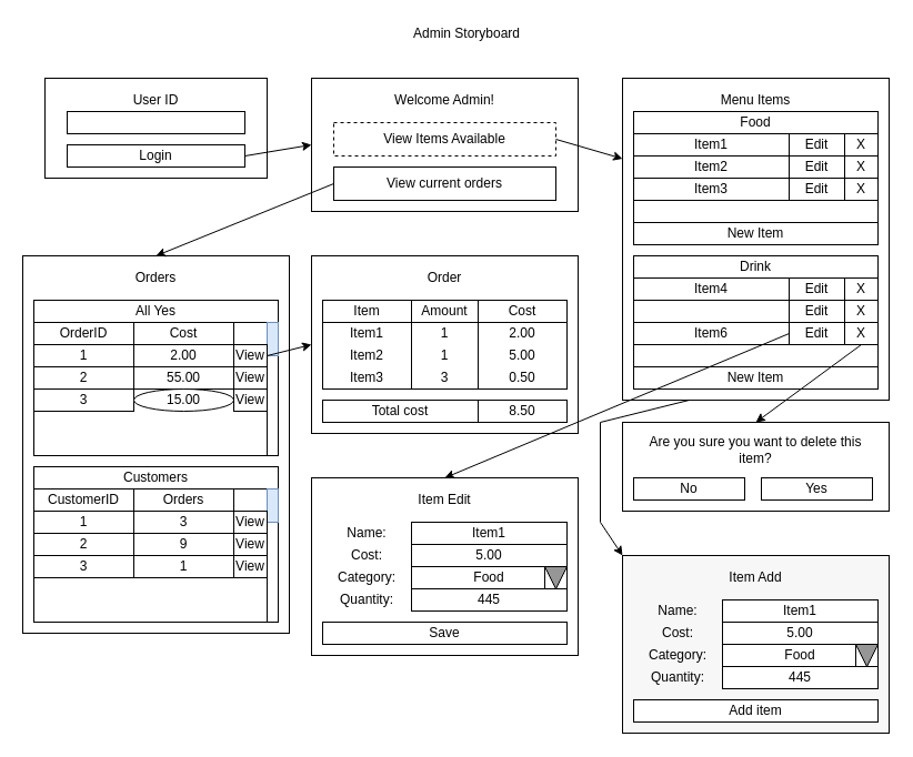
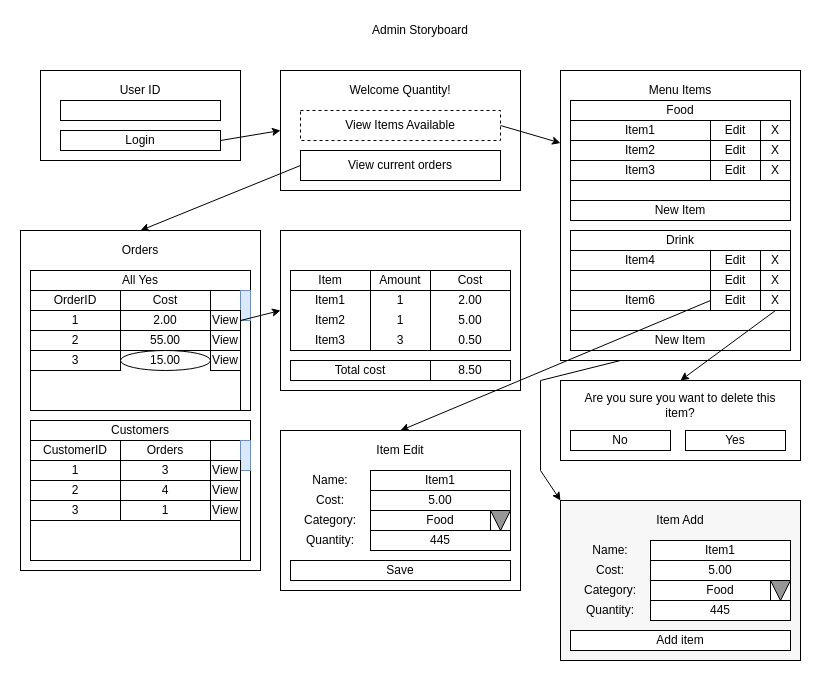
  <mxCell id="0" />
  <mxCell id="1" parent="0" />
  <mxCell id="2" value="" style="rounded=0;whiteSpace=wrap;html=1;fillColor=#F7F7F7;" vertex="1" parent="1"><mxGeometry x="560" y="500" width="240" height="160" as="geometry" /></mxCell>
  <mxCell id="3" value="" style="rounded=0;whiteSpace=wrap;html=1;" vertex="1" parent="1"><mxGeometry x="560" y="70" width="240" height="290" as="geometry" /></mxCell>
  <mxCell id="4" value="" style="rounded=0;whiteSpace=wrap;html=1;" vertex="1" parent="1"><mxGeometry x="570" y="100" width="220" height="120" as="geometry" /></mxCell>
  <mxCell id="5" value="" style="rounded=0;whiteSpace=wrap;html=1;" vertex="1" parent="1"><mxGeometry x="40" y="70" width="200" height="90" as="geometry" /></mxCell>
  <mxCell id="6" value="" style="rounded=0;whiteSpace=wrap;html=1;" vertex="1" parent="1"><mxGeometry x="60" y="100" width="160" height="20" as="geometry" /></mxCell>
  <mxCell id="7" value="&lt;div&gt;User ID&lt;/div&gt;" style="text;html=1;strokeColor=none;fillColor=none;align=center;verticalAlign=middle;whiteSpace=wrap;rounded=0;" vertex="1" parent="1"><mxGeometry x="60" y="80" width="160" height="20" as="geometry" /></mxCell>
  <mxCell id="8" value="&lt;div&gt;Login&lt;/div&gt;" style="rounded=0;whiteSpace=wrap;html=1;" vertex="1" parent="1"><mxGeometry x="60" y="130" width="160" height="20" as="geometry" /></mxCell>
  <mxCell id="9" value="" style="rounded=0;whiteSpace=wrap;html=1;" vertex="1" parent="1"><mxGeometry x="280" y="70" width="240" height="120" as="geometry" /></mxCell>
  <mxCell id="10" value="View Items Available" style="rounded=0;whiteSpace=wrap;html=1;dashed=1;" vertex="1" parent="1"><mxGeometry x="300" y="110" width="200" height="30" as="geometry" /></mxCell>
  <mxCell id="11" value="View current orders" style="rounded=0;whiteSpace=wrap;html=1;" vertex="1" parent="1"><mxGeometry x="300" y="150" width="200" height="30" as="geometry" /></mxCell>
  <mxCell id="12" value="Admin Storyboard" style="text;html=1;strokeColor=none;fillColor=none;align=center;verticalAlign=middle;whiteSpace=wrap;rounded=0;" vertex="1" parent="1"><mxGeometry x="40" y="20" width="760" height="20" as="geometry" /></mxCell>
- <mxCell id="13" value="Welcome Admin!" style="text;html=1;strokeColor=none;fillColor=none;align=center;verticalAlign=middle;whiteSpace=wrap;rounded=0;" vertex="1" parent="1"><mxGeometry x="290" y="80" width="220" height="20" as="geometry" /></mxCell>
+ <mxCell id="13" value="Welcome Quantity!" style="text;html=1;strokeColor=none;fillColor=none;align=center;verticalAlign=middle;whiteSpace=wrap;rounded=0;" vertex="1" parent="1"><mxGeometry x="290" y="80" width="220" height="20" as="geometry" /></mxCell>
  <mxCell id="14" value="" style="rounded=0;whiteSpace=wrap;html=1;" vertex="1" parent="1"><mxGeometry x="280" y="230" width="240" height="160" as="geometry" /></mxCell>
- <mxCell id="15" value="Order" style="text;html=1;strokeColor=none;fillColor=none;align=center;verticalAlign=middle;whiteSpace=wrap;rounded=0;" vertex="1" parent="1"><mxGeometry x="290" y="240" width="220" height="20" as="geometry" /></mxCell>
  <mxCell id="16" value="" style="rounded=0;whiteSpace=wrap;html=1;" vertex="1" parent="1"><mxGeometry x="290" y="270" width="220" height="80" as="geometry" /></mxCell>
  <mxCell id="17" value="Item" style="rounded=0;whiteSpace=wrap;html=1;" vertex="1" parent="1"><mxGeometry x="290" y="270" width="80" height="20" as="geometry" /></mxCell>
  <mxCell id="18" value="&lt;div&gt;Amount&lt;/div&gt;" style="rounded=0;whiteSpace=wrap;html=1;" vertex="1" parent="1"><mxGeometry x="370" y="270" width="60" height="20" as="geometry" /></mxCell>
  <mxCell id="19" value="Cost" style="rounded=0;whiteSpace=wrap;html=1;" vertex="1" parent="1"><mxGeometry x="430" y="270" width="80" height="20" as="geometry" /></mxCell>
  <mxCell id="20" value="" style="rounded=0;whiteSpace=wrap;html=1;" vertex="1" parent="1"><mxGeometry x="370" y="290" width="60" height="60" as="geometry" /></mxCell>
  <mxCell id="21" value="Item1" style="text;html=1;strokeColor=none;fillColor=none;align=center;verticalAlign=middle;whiteSpace=wrap;rounded=0;" vertex="1" parent="1"><mxGeometry x="290" y="290" width="80" height="20" as="geometry" /></mxCell>
  <mxCell id="22" value="Item2" style="text;html=1;strokeColor=none;fillColor=none;align=center;verticalAlign=middle;whiteSpace=wrap;rounded=0;" vertex="1" parent="1"><mxGeometry x="290" y="310" width="80" height="20" as="geometry" /></mxCell>
  <mxCell id="23" value="Item3" style="text;html=1;strokeColor=none;fillColor=none;align=center;verticalAlign=middle;whiteSpace=wrap;rounded=0;" vertex="1" parent="1"><mxGeometry x="290" y="330" width="80" height="20" as="geometry" /></mxCell>
  <mxCell id="24" value="1" style="text;html=1;strokeColor=none;fillColor=none;align=center;verticalAlign=middle;whiteSpace=wrap;rounded=0;" vertex="1" parent="1"><mxGeometry x="370" y="290" width="60" height="20" as="geometry" /></mxCell>
  <mxCell id="25" value="1" style="text;html=1;strokeColor=none;fillColor=none;align=center;verticalAlign=middle;whiteSpace=wrap;rounded=0;" vertex="1" parent="1"><mxGeometry x="370" y="310" width="60" height="20" as="geometry" /></mxCell>
  <mxCell id="26" value="3" style="text;html=1;strokeColor=none;fillColor=none;align=center;verticalAlign=middle;whiteSpace=wrap;rounded=0;" vertex="1" parent="1"><mxGeometry x="370" y="330" width="60" height="20" as="geometry" /></mxCell>
  <mxCell id="27" value="2.00" style="text;html=1;strokeColor=none;fillColor=none;align=center;verticalAlign=middle;whiteSpace=wrap;rounded=0;" vertex="1" parent="1"><mxGeometry x="430" y="290" width="80" height="20" as="geometry" /></mxCell>
  <mxCell id="28" value="5.00" style="text;html=1;strokeColor=none;fillColor=none;align=center;verticalAlign=middle;whiteSpace=wrap;rounded=0;" vertex="1" parent="1"><mxGeometry x="430" y="310" width="80" height="20" as="geometry" /></mxCell>
  <mxCell id="29" value="0.50" style="text;html=1;strokeColor=none;fillColor=none;align=center;verticalAlign=middle;whiteSpace=wrap;rounded=0;" vertex="1" parent="1"><mxGeometry x="430" y="330" width="80" height="20" as="geometry" /></mxCell>
  <mxCell id="30" value="Total cost" style="rounded=0;whiteSpace=wrap;html=1;" vertex="1" parent="1"><mxGeometry x="290" y="360" width="140" height="20" as="geometry" /></mxCell>
  <mxCell id="31" value="&lt;div&gt;8.50&lt;/div&gt;" style="rounded=0;whiteSpace=wrap;html=1;" vertex="1" parent="1"><mxGeometry x="430" y="360" width="80" height="20" as="geometry" /></mxCell>
  <mxCell id="32" value="" style="endArrow=classic;html=1;exitX=1;exitY=0.5;exitDx=0;exitDy=0;entryX=0;entryY=0.5;entryDx=0;entryDy=0;" edge="1" parent="1" source="8" target="9"><mxGeometry width="50" height="50" relative="1" as="geometry"><mxPoint x="390" y="650" as="sourcePoint" /><mxPoint x="440" y="600" as="targetPoint" /></mxGeometry></mxCell>
  <mxCell id="33" value="" style="rounded=0;whiteSpace=wrap;html=1;" vertex="1" parent="1"><mxGeometry x="20" y="230" width="240" height="340" as="geometry" /></mxCell>
  <mxCell id="34" value="" style="rounded=0;whiteSpace=wrap;html=1;" vertex="1" parent="1"><mxGeometry x="30" y="270" width="220" height="140" as="geometry" /></mxCell>
  <mxCell id="35" value="Orders" style="text;html=1;strokeColor=none;fillColor=none;align=center;verticalAlign=middle;whiteSpace=wrap;rounded=0;" vertex="1" parent="1"><mxGeometry x="30" y="240" width="220" height="20" as="geometry" /></mxCell>
  <mxCell id="36" value="All Yes" style="rounded=0;whiteSpace=wrap;html=1;" vertex="1" parent="1"><mxGeometry x="30" y="270" width="220" height="20" as="geometry" /></mxCell>
  <mxCell id="37" value="" style="rounded=0;whiteSpace=wrap;html=1;" vertex="1" parent="1"><mxGeometry x="240" y="290" width="10" height="120" as="geometry" /></mxCell>
  <mxCell id="38" value="" style="rounded=0;whiteSpace=wrap;html=1;fillColor=#dae8fc;strokeColor=#6c8ebf;" vertex="1" parent="1"><mxGeometry x="240" y="290" width="10" height="30" as="geometry" /></mxCell>
  <mxCell id="39" value="Cost" style="rounded=0;whiteSpace=wrap;html=1;" vertex="1" parent="1"><mxGeometry x="120" y="290" width="90" height="20" as="geometry" /></mxCell>
  <mxCell id="40" value="OrderID" style="rounded=0;whiteSpace=wrap;html=1;" vertex="1" parent="1"><mxGeometry x="30" y="290" width="90" height="20" as="geometry" /></mxCell>
  <mxCell id="41" value="1" style="rounded=0;whiteSpace=wrap;html=1;" vertex="1" parent="1"><mxGeometry x="30" y="310" width="90" height="20" as="geometry" /></mxCell>
  <mxCell id="42" value="2" style="rounded=0;whiteSpace=wrap;html=1;" vertex="1" parent="1"><mxGeometry x="30" y="330" width="90" height="20" as="geometry" /></mxCell>
  <mxCell id="43" value="3" style="rounded=0;whiteSpace=wrap;html=1;" vertex="1" parent="1"><mxGeometry x="30" y="350" width="90" height="20" as="geometry" /></mxCell>
  <mxCell id="44" value="2.00" style="rounded=0;whiteSpace=wrap;html=1;" vertex="1" parent="1"><mxGeometry x="120" y="310" width="90" height="20" as="geometry" /></mxCell>
  <mxCell id="45" value="55.00" style="rounded=0;whiteSpace=wrap;html=1;" vertex="1" parent="1"><mxGeometry x="120" y="330" width="90" height="20" as="geometry" /></mxCell>
  <mxCell id="46" value="15.00" style="ellipse;whiteSpace=wrap;html=1;" vertex="1" parent="1"><mxGeometry x="120" y="350" width="90" height="20" as="geometry" /></mxCell>
  <mxCell id="47" value="View" style="rounded=0;whiteSpace=wrap;html=1;" vertex="1" parent="1"><mxGeometry x="210" y="310" width="30" height="20" as="geometry" /></mxCell>
  <mxCell id="48" value="View" style="rounded=0;whiteSpace=wrap;html=1;" vertex="1" parent="1"><mxGeometry x="210" y="330" width="30" height="20" as="geometry" /></mxCell>
  <mxCell id="49" value="View" style="rounded=0;whiteSpace=wrap;html=1;" vertex="1" parent="1"><mxGeometry x="210" y="350" width="30" height="20" as="geometry" /></mxCell>
  <mxCell id="50" value="" style="rounded=0;whiteSpace=wrap;html=1;" vertex="1" parent="1"><mxGeometry x="30" y="420" width="220" height="140" as="geometry" /></mxCell>
  <mxCell id="51" value="Customers" style="rounded=0;whiteSpace=wrap;html=1;" vertex="1" parent="1"><mxGeometry x="30" y="420" width="220" height="20" as="geometry" /></mxCell>
  <mxCell id="52" value="" style="rounded=0;whiteSpace=wrap;html=1;" vertex="1" parent="1"><mxGeometry x="240" y="440" width="10" height="120" as="geometry" /></mxCell>
  <mxCell id="53" value="" style="rounded=0;whiteSpace=wrap;html=1;fillColor=#dae8fc;strokeColor=#6c8ebf;" vertex="1" parent="1"><mxGeometry x="240" y="440" width="10" height="30" as="geometry" /></mxCell>
  <mxCell id="54" value="Orders" style="rounded=0;whiteSpace=wrap;html=1;" vertex="1" parent="1"><mxGeometry x="120" y="440" width="90" height="20" as="geometry" /></mxCell>
  <mxCell id="55" value="CustomerID" style="rounded=0;whiteSpace=wrap;html=1;" vertex="1" parent="1"><mxGeometry x="30" y="440" width="90" height="20" as="geometry" /></mxCell>
  <mxCell id="56" value="1" style="rounded=0;whiteSpace=wrap;html=1;" vertex="1" parent="1"><mxGeometry x="30" y="460" width="90" height="20" as="geometry" /></mxCell>
  <mxCell id="57" value="2" style="rounded=0;whiteSpace=wrap;html=1;" vertex="1" parent="1"><mxGeometry x="30" y="480" width="90" height="20" as="geometry" /></mxCell>
  <mxCell id="58" value="3" style="rounded=0;whiteSpace=wrap;html=1;" vertex="1" parent="1"><mxGeometry x="30" y="500" width="90" height="20" as="geometry" /></mxCell>
  <mxCell id="59" value="3" style="rounded=0;whiteSpace=wrap;html=1;" vertex="1" parent="1"><mxGeometry x="120" y="460" width="90" height="20" as="geometry" /></mxCell>
- <mxCell id="60" value="9" style="rounded=0;whiteSpace=wrap;html=1;" vertex="1" parent="1"><mxGeometry x="120" y="480" width="90" height="20" as="geometry" /></mxCell>
+ <mxCell id="60" value="4" style="rounded=0;whiteSpace=wrap;html=1;" vertex="1" parent="1"><mxGeometry x="120" y="480" width="90" height="20" as="geometry" /></mxCell>
  <mxCell id="61" value="1" style="rounded=0;whiteSpace=wrap;html=1;" vertex="1" parent="1"><mxGeometry x="120" y="500" width="90" height="20" as="geometry" /></mxCell>
  <mxCell id="62" value="View" style="rounded=0;whiteSpace=wrap;html=1;" vertex="1" parent="1"><mxGeometry x="210" y="460" width="30" height="20" as="geometry" /></mxCell>
  <mxCell id="63" value="View" style="rounded=0;whiteSpace=wrap;html=1;" vertex="1" parent="1"><mxGeometry x="210" y="480" width="30" height="20" as="geometry" /></mxCell>
  <mxCell id="64" value="View" style="rounded=0;whiteSpace=wrap;html=1;" vertex="1" parent="1"><mxGeometry x="210" y="500" width="30" height="20" as="geometry" /></mxCell>
  <mxCell id="65" value="" style="endArrow=classic;html=1;entryX=0;entryY=0.5;entryDx=0;entryDy=0;exitX=1;exitY=0.5;exitDx=0;exitDy=0;" edge="1" parent="1" source="47" target="14"><mxGeometry width="50" height="50" relative="1" as="geometry"><mxPoint x="240" y="320" as="sourcePoint" /><mxPoint x="460" y="670" as="targetPoint" /></mxGeometry></mxCell>
  <mxCell id="66" value="" style="endArrow=classic;html=1;exitX=0;exitY=0.5;exitDx=0;exitDy=0;entryX=0.5;entryY=0;entryDx=0;entryDy=0;" edge="1" parent="1" source="11" target="33"><mxGeometry width="50" height="50" relative="1" as="geometry"><mxPoint x="700" y="380" as="sourcePoint" /><mxPoint x="750" y="330" as="targetPoint" /></mxGeometry></mxCell>
  <mxCell id="67" value="Menu Items" style="text;html=1;strokeColor=none;fillColor=none;align=center;verticalAlign=middle;whiteSpace=wrap;rounded=0;" vertex="1" parent="1"><mxGeometry x="570" y="80" width="220" height="20" as="geometry" /></mxCell>
  <mxCell id="68" value="" style="rounded=0;whiteSpace=wrap;html=1;" vertex="1" parent="1"><mxGeometry x="570" y="100" width="220" height="20" as="geometry" /></mxCell>
  <mxCell id="69" value="&lt;div&gt;Food&lt;/div&gt;" style="text;html=1;strokeColor=none;fillColor=none;align=center;verticalAlign=middle;whiteSpace=wrap;rounded=0;" vertex="1" parent="1"><mxGeometry x="570" y="100" width="220" height="20" as="geometry" /></mxCell>
  <mxCell id="70" value="Item1" style="rounded=0;whiteSpace=wrap;html=1;" vertex="1" parent="1"><mxGeometry x="570" y="120" width="140" height="20" as="geometry" /></mxCell>
  <mxCell id="71" value="Item3" style="rounded=0;whiteSpace=wrap;html=1;" vertex="1" parent="1"><mxGeometry x="570" y="160" width="140" height="20" as="geometry" /></mxCell>
  <mxCell id="72" value="Item2" style="rounded=0;whiteSpace=wrap;html=1;" vertex="1" parent="1"><mxGeometry x="570" y="140" width="140" height="20" as="geometry" /></mxCell>
  <mxCell id="73" value="Edit" style="rounded=0;whiteSpace=wrap;html=1;" vertex="1" parent="1"><mxGeometry x="710" y="120" width="50" height="20" as="geometry" /></mxCell>
  <mxCell id="74" value="X" style="rounded=0;whiteSpace=wrap;html=1;" vertex="1" parent="1"><mxGeometry x="760" y="120" width="30" height="20" as="geometry" /></mxCell>
  <mxCell id="75" value="Edit" style="rounded=0;whiteSpace=wrap;html=1;" vertex="1" parent="1"><mxGeometry x="710" y="140" width="50" height="20" as="geometry" /></mxCell>
  <mxCell id="76" value="X" style="rounded=0;whiteSpace=wrap;html=1;" vertex="1" parent="1"><mxGeometry x="760" y="140" width="30" height="20" as="geometry" /></mxCell>
  <mxCell id="77" value="Edit" style="rounded=0;whiteSpace=wrap;html=1;" vertex="1" parent="1"><mxGeometry x="710" y="160" width="50" height="20" as="geometry" /></mxCell>
  <mxCell id="78" value="X" style="rounded=0;whiteSpace=wrap;html=1;" vertex="1" parent="1"><mxGeometry x="760" y="160" width="30" height="20" as="geometry" /></mxCell>
  <mxCell id="79" value="" style="rounded=0;whiteSpace=wrap;html=1;" vertex="1" parent="1"><mxGeometry x="570" y="230" width="220" height="120" as="geometry" /></mxCell>
  <mxCell id="80" value="" style="rounded=0;whiteSpace=wrap;html=1;" vertex="1" parent="1"><mxGeometry x="570" y="230" width="220" height="20" as="geometry" /></mxCell>
  <mxCell id="81" value="Drink" style="text;html=1;strokeColor=none;fillColor=none;align=center;verticalAlign=middle;whiteSpace=wrap;rounded=0;" vertex="1" parent="1"><mxGeometry x="570" y="230" width="220" height="20" as="geometry" /></mxCell>
  <mxCell id="82" value="Item4" style="rounded=0;whiteSpace=wrap;html=1;" vertex="1" parent="1"><mxGeometry x="570" y="250" width="140" height="20" as="geometry" /></mxCell>
  <mxCell id="83" value="Item6" style="rounded=0;whiteSpace=wrap;html=1;" vertex="1" parent="1"><mxGeometry x="570" y="290" width="140" height="20" as="geometry" /></mxCell>
  <mxCell id="84" value="Edit" style="rounded=0;whiteSpace=wrap;html=1;" vertex="1" parent="1"><mxGeometry x="710" y="250" width="50" height="20" as="geometry" /></mxCell>
  <mxCell id="85" value="X" style="rounded=0;whiteSpace=wrap;html=1;" vertex="1" parent="1"><mxGeometry x="760" y="250" width="30" height="20" as="geometry" /></mxCell>
  <mxCell id="86" value="Edit" style="rounded=0;whiteSpace=wrap;html=1;" vertex="1" parent="1"><mxGeometry x="710" y="270" width="50" height="20" as="geometry" /></mxCell>
  <mxCell id="87" value="X" style="rounded=0;whiteSpace=wrap;html=1;" vertex="1" parent="1"><mxGeometry x="760" y="270" width="30" height="20" as="geometry" /></mxCell>
  <mxCell id="88" value="Edit" style="rounded=0;whiteSpace=wrap;html=1;" vertex="1" parent="1"><mxGeometry x="710" y="290" width="50" height="20" as="geometry" /></mxCell>
  <mxCell id="89" value="X" style="rounded=0;whiteSpace=wrap;html=1;" vertex="1" parent="1"><mxGeometry x="760" y="290" width="30" height="20" as="geometry" /></mxCell>
  <mxCell id="90" value="" style="endArrow=classic;html=1;exitX=1;exitY=0.5;exitDx=0;exitDy=0;entryX=0;entryY=0.25;entryDx=0;entryDy=0;" edge="1" parent="1" source="10" target="3"><mxGeometry width="50" height="50" relative="1" as="geometry"><mxPoint x="740" y="530" as="sourcePoint" /><mxPoint x="790" y="480" as="targetPoint" /></mxGeometry></mxCell>
  <mxCell id="91" value="" style="rounded=0;whiteSpace=wrap;html=1;" vertex="1" parent="1"><mxGeometry x="560" y="380" width="240" height="80" as="geometry" /></mxCell>
  <mxCell id="92" value="&lt;div&gt;Are you sure you want to delete this&lt;/div&gt;&lt;div&gt;item?&lt;/div&gt;" style="text;html=1;strokeColor=none;fillColor=none;align=center;verticalAlign=middle;whiteSpace=wrap;rounded=0;" vertex="1" parent="1"><mxGeometry x="570" y="390" width="220" height="30" as="geometry" /></mxCell>
  <mxCell id="93" value="Yes" style="rounded=0;whiteSpace=wrap;html=1;" vertex="1" parent="1"><mxGeometry x="685" y="430" width="100" height="20" as="geometry" /></mxCell>
  <mxCell id="94" value="No" style="rounded=0;whiteSpace=wrap;html=1;" vertex="1" parent="1"><mxGeometry x="570" y="430" width="100" height="20" as="geometry" /></mxCell>
  <mxCell id="95" value="" style="rounded=0;whiteSpace=wrap;html=1;" vertex="1" parent="1"><mxGeometry x="280" y="430" width="240" height="160" as="geometry" /></mxCell>
  <mxCell id="96" value="New Item" style="rounded=0;whiteSpace=wrap;html=1;" vertex="1" parent="1"><mxGeometry x="570" y="200" width="220" height="20" as="geometry" /></mxCell>
  <mxCell id="97" value="&lt;div&gt;New Item&lt;/div&gt;" style="rounded=0;whiteSpace=wrap;html=1;" vertex="1" parent="1"><mxGeometry x="570" y="330" width="220" height="20" as="geometry" /></mxCell>
  <mxCell id="98" value="" style="endArrow=classic;html=1;exitX=0.5;exitY=1;exitDx=0;exitDy=0;entryX=0.5;entryY=0;entryDx=0;entryDy=0;" edge="1" parent="1" source="89" target="91"><mxGeometry width="50" height="50" relative="1" as="geometry"><mxPoint x="700" y="580" as="sourcePoint" /><mxPoint x="750" y="530" as="targetPoint" /></mxGeometry></mxCell>
  <mxCell id="99" value="&lt;div&gt;Item Add&lt;br&gt;&lt;/div&gt;" style="text;html=1;strokeColor=none;fillColor=none;align=center;verticalAlign=middle;whiteSpace=wrap;rounded=0;" vertex="1" parent="1"><mxGeometry x="570" y="510" width="220" height="20" as="geometry" /></mxCell>
  <mxCell id="100" value="Save" style="rounded=0;whiteSpace=wrap;html=1;" vertex="1" parent="1"><mxGeometry x="290" y="560" width="220" height="20" as="geometry" /></mxCell>
  <mxCell id="101" value="Item1" style="rounded=0;whiteSpace=wrap;html=1;" vertex="1" parent="1"><mxGeometry x="370" y="470" width="140" height="20" as="geometry" /></mxCell>
  <mxCell id="102" value="Name:" style="text;html=1;strokeColor=none;fillColor=none;align=center;verticalAlign=middle;whiteSpace=wrap;rounded=0;" vertex="1" parent="1"><mxGeometry x="290" y="470" width="80" height="20" as="geometry" /></mxCell>
  <mxCell id="103" value="5.00" style="rounded=0;whiteSpace=wrap;html=1;" vertex="1" parent="1"><mxGeometry x="370" y="490" width="140" height="20" as="geometry" /></mxCell>
  <mxCell id="104" value="Cost:" style="text;html=1;strokeColor=none;fillColor=none;align=center;verticalAlign=middle;whiteSpace=wrap;rounded=0;" vertex="1" parent="1"><mxGeometry x="290" y="490" width="80" height="20" as="geometry" /></mxCell>
  <mxCell id="105" value="Food" style="rounded=0;whiteSpace=wrap;html=1;" vertex="1" parent="1"><mxGeometry x="370" y="510" width="140" height="20" as="geometry" /></mxCell>
  <mxCell id="106" value="Category:" style="text;html=1;strokeColor=none;fillColor=none;align=center;verticalAlign=middle;whiteSpace=wrap;rounded=0;" vertex="1" parent="1"><mxGeometry x="290" y="510" width="80" height="20" as="geometry" /></mxCell>
  <mxCell id="107" value="445" style="rounded=0;whiteSpace=wrap;html=1;" vertex="1" parent="1"><mxGeometry x="370" y="530" width="140" height="20" as="geometry" /></mxCell>
  <mxCell id="108" value="&lt;div&gt;Quantity:&lt;/div&gt;" style="text;html=1;strokeColor=none;fillColor=none;align=center;verticalAlign=middle;whiteSpace=wrap;rounded=0;" vertex="1" parent="1"><mxGeometry x="290" y="530" width="80" height="20" as="geometry" /></mxCell>
  <mxCell id="109" value="" style="rounded=0;whiteSpace=wrap;html=1;" vertex="1" parent="1"><mxGeometry x="490" y="510" width="20" height="20" as="geometry" /></mxCell>
  <mxCell id="110" value="" style="triangle;whiteSpace=wrap;html=1;rotation=90;fillColor=#969696;" vertex="1" parent="1"><mxGeometry x="490" y="510" width="20" height="20" as="geometry" /></mxCell>
  <mxCell id="111" value="" style="endArrow=classic;html=1;exitX=1;exitY=0.5;exitDx=0;exitDy=0;entryX=0.5;entryY=0;entryDx=0;entryDy=0;" edge="1" parent="1" source="83" target="95"><mxGeometry width="50" height="50" relative="1" as="geometry"><mxPoint x="610" y="610" as="sourcePoint" /><mxPoint x="660" y="560" as="targetPoint" /></mxGeometry></mxCell>
  <mxCell id="112" value="" style="endArrow=none;html=1;entryX=0.25;entryY=1;entryDx=0;entryDy=0;" edge="1" parent="1" target="3"><mxGeometry width="50" height="50" relative="1" as="geometry"><mxPoint x="540" y="380" as="sourcePoint" /><mxPoint x="600" y="570" as="targetPoint" /></mxGeometry></mxCell>
  <mxCell id="113" value="" style="endArrow=none;html=1;" edge="1" parent="1"><mxGeometry width="50" height="50" relative="1" as="geometry"><mxPoint x="540" y="380" as="sourcePoint" /><mxPoint x="540" y="470" as="targetPoint" /></mxGeometry></mxCell>
  <mxCell id="114" value="" style="endArrow=classic;html=1;entryX=0;entryY=0;entryDx=0;entryDy=0;" edge="1" parent="1" target="2"><mxGeometry width="50" height="50" relative="1" as="geometry"><mxPoint x="540" y="470" as="sourcePoint" /><mxPoint x="640" y="600" as="targetPoint" /></mxGeometry></mxCell>
  <mxCell id="115" value="Add item" style="rounded=0;whiteSpace=wrap;html=1;" vertex="1" parent="1"><mxGeometry x="570" y="630" width="220" height="20" as="geometry" /></mxCell>
  <mxCell id="116" value="Item1" style="rounded=0;whiteSpace=wrap;html=1;" vertex="1" parent="1"><mxGeometry x="650" y="540" width="140" height="20" as="geometry" /></mxCell>
  <mxCell id="117" value="Name:" style="text;html=1;strokeColor=none;fillColor=none;align=center;verticalAlign=middle;whiteSpace=wrap;rounded=0;" vertex="1" parent="1"><mxGeometry x="570" y="540" width="80" height="20" as="geometry" /></mxCell>
  <mxCell id="118" value="5.00" style="rounded=0;whiteSpace=wrap;html=1;" vertex="1" parent="1"><mxGeometry x="650" y="560" width="140" height="20" as="geometry" /></mxCell>
  <mxCell id="119" value="Cost:" style="text;html=1;strokeColor=none;fillColor=none;align=center;verticalAlign=middle;whiteSpace=wrap;rounded=0;" vertex="1" parent="1"><mxGeometry x="570" y="560" width="80" height="20" as="geometry" /></mxCell>
  <mxCell id="120" value="Food" style="rounded=0;whiteSpace=wrap;html=1;" vertex="1" parent="1"><mxGeometry x="650" y="580" width="140" height="20" as="geometry" /></mxCell>
  <mxCell id="121" value="Category:" style="text;html=1;strokeColor=none;fillColor=none;align=center;verticalAlign=middle;whiteSpace=wrap;rounded=0;" vertex="1" parent="1"><mxGeometry x="570" y="580" width="80" height="20" as="geometry" /></mxCell>
  <mxCell id="122" value="445" style="rounded=0;whiteSpace=wrap;html=1;" vertex="1" parent="1"><mxGeometry x="650" y="600" width="140" height="20" as="geometry" /></mxCell>
  <mxCell id="123" value="&lt;div&gt;Quantity:&lt;/div&gt;" style="text;html=1;strokeColor=none;fillColor=none;align=center;verticalAlign=middle;whiteSpace=wrap;rounded=0;" vertex="1" parent="1"><mxGeometry x="570" y="600" width="80" height="20" as="geometry" /></mxCell>
  <mxCell id="124" value="" style="rounded=0;whiteSpace=wrap;html=1;" vertex="1" parent="1"><mxGeometry x="770" y="580" width="20" height="20" as="geometry" /></mxCell>
  <mxCell id="125" value="" style="triangle;whiteSpace=wrap;html=1;rotation=90;fillColor=#969696;" vertex="1" parent="1"><mxGeometry x="770" y="580" width="20" height="20" as="geometry" /></mxCell>
  <mxCell id="126" value="&lt;div&gt;Item Edit&lt;/div&gt;" style="text;html=1;strokeColor=none;fillColor=none;align=center;verticalAlign=middle;whiteSpace=wrap;rounded=0;" vertex="1" parent="1"><mxGeometry x="290" y="440" width="220" height="20" as="geometry" /></mxCell>
